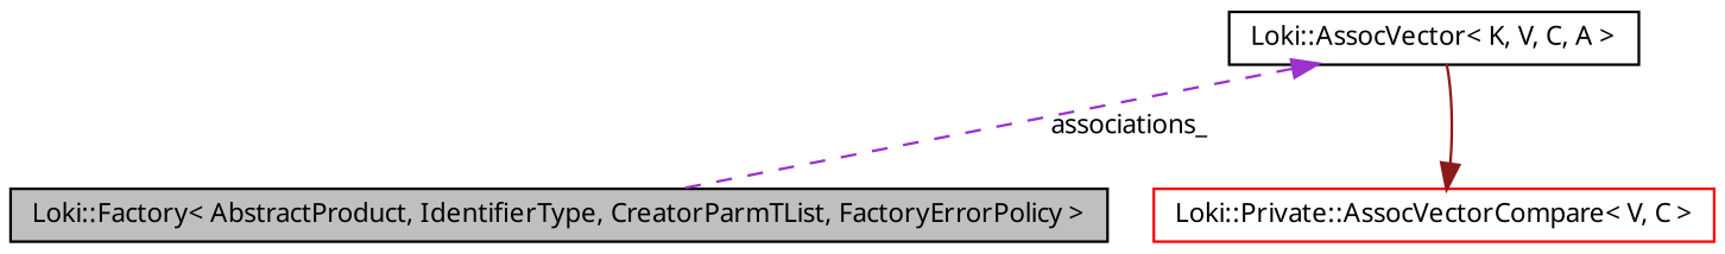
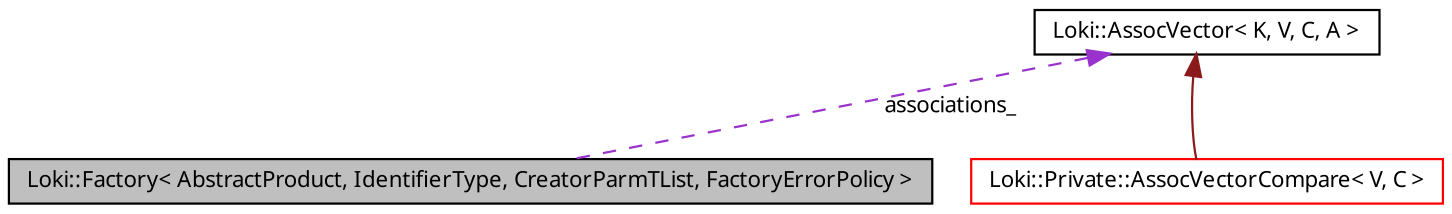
  digraph {
    node [color=black fontname="FreeSans.ttf" fontsize=10 shape=record]
    edge [dir=back fontname="FreeSans.ttf" fontsize=10 labelfontname="FreeSans.ttf" labelfontsize=10]
    n1 [fillcolor=grey75 fontcolor=black height=0.2 label="Loki::Factory\< AbstractProduct, IdentifierType, CreatorParmTList, FactoryErrorPolicy \>" style=filled width=0.4]
    n2 [height=0.2 label="Loki::AssocVector\< K, V, C, A \>" width=0.4]
    n3 [color=red height=0.2 label="Loki::Private::AssocVectorCompare\< V, C \>" width=0.4]
    n2 -> n1 [color=darkorchid3 label=associations_ style=dashed]
-   n3 -> n2 [color=firebrick4 style=solid]
+   n2 -> n3 [color=firebrick4 style=solid]
  }
